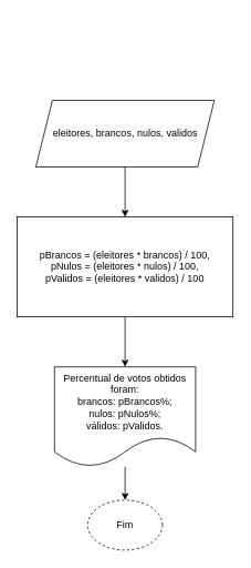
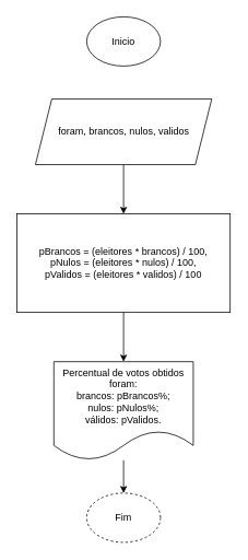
  <mxCell id="0" />
  <mxCell id="1" parent="0" />
+ <mxCell id="2" value="Inicio" style="ellipse;whiteSpace=wrap;html=1;" vertex="1" parent="1"><mxGeometry x="105" y="20" width="90" height="60" as="geometry" /></mxCell>
  <mxCell id="3" value="" style="edgeStyle=orthogonalEdgeStyle;rounded=0;orthogonalLoop=1;jettySize=auto;html=1;" edge="1" parent="1" source="4" target="6"><mxGeometry relative="1" as="geometry" /></mxCell>
- <mxCell id="4" value="eleitores, brancos, nulos, validos" style="shape=parallelogram;perimeter=parallelogramPerimeter;whiteSpace=wrap;html=1;fixedSize=1;" vertex="1" parent="1"><mxGeometry x="42.5" y="120" width="215" height="80" as="geometry" /></mxCell>
+ <mxCell id="4" value="foram, brancos, nulos, validos" style="shape=parallelogram;perimeter=parallelogramPerimeter;whiteSpace=wrap;html=1;fixedSize=1;" vertex="1" parent="1"><mxGeometry x="42.5" y="120" width="215" height="80" as="geometry" /></mxCell>
  <mxCell id="5" value="" style="edgeStyle=orthogonalEdgeStyle;rounded=0;orthogonalLoop=1;jettySize=auto;html=1;" edge="1" parent="1" source="6" target="8"><mxGeometry relative="1" as="geometry" /></mxCell>
  <mxCell id="6" value="pBrancos = (eleitores * brancos) / 100,&lt;br&gt;pNulos = (eleitores * nulos) / 100,&lt;br&gt;pValidos = (eleitores * validos) / 100" style="rounded=0;whiteSpace=wrap;html=1;" vertex="1" parent="1"><mxGeometry x="20" y="260" width="260" height="120" as="geometry" /></mxCell>
  <mxCell id="7" value="" style="edgeStyle=orthogonalEdgeStyle;rounded=0;orthogonalLoop=1;jettySize=auto;html=1;" edge="1" parent="1" source="8" target="9"><mxGeometry relative="1" as="geometry" /></mxCell>
  <mxCell id="8" value="Percentual de votos obtidos foram:&lt;br&gt;brancos: pBrancos%;&lt;br&gt;nulos: pNulos%;&lt;br&gt;válidos: pValidos.&lt;br&gt;" style="shape=document;whiteSpace=wrap;html=1;boundedLbl=1;" vertex="1" parent="1"><mxGeometry x="65" y="440" width="170" height="120" as="geometry" /></mxCell>
  <mxCell id="9" value="Fim" style="ellipse;whiteSpace=wrap;html=1;dashed=1;" vertex="1" parent="1"><mxGeometry x="105" y="600" width="90" height="60" as="geometry" /></mxCell>
